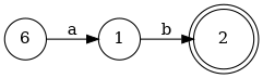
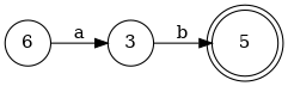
  digraph {
    rankdir=LR
    node [shape=circle]
-   2 [shape=doublecircle]
+   2 [shape=doublecircle label=5]
    n2 [label=6]
-   1
+   1 [label=3]
    n2 -> 1 [label=a]
    1 -> 2 [label=b]
  }
